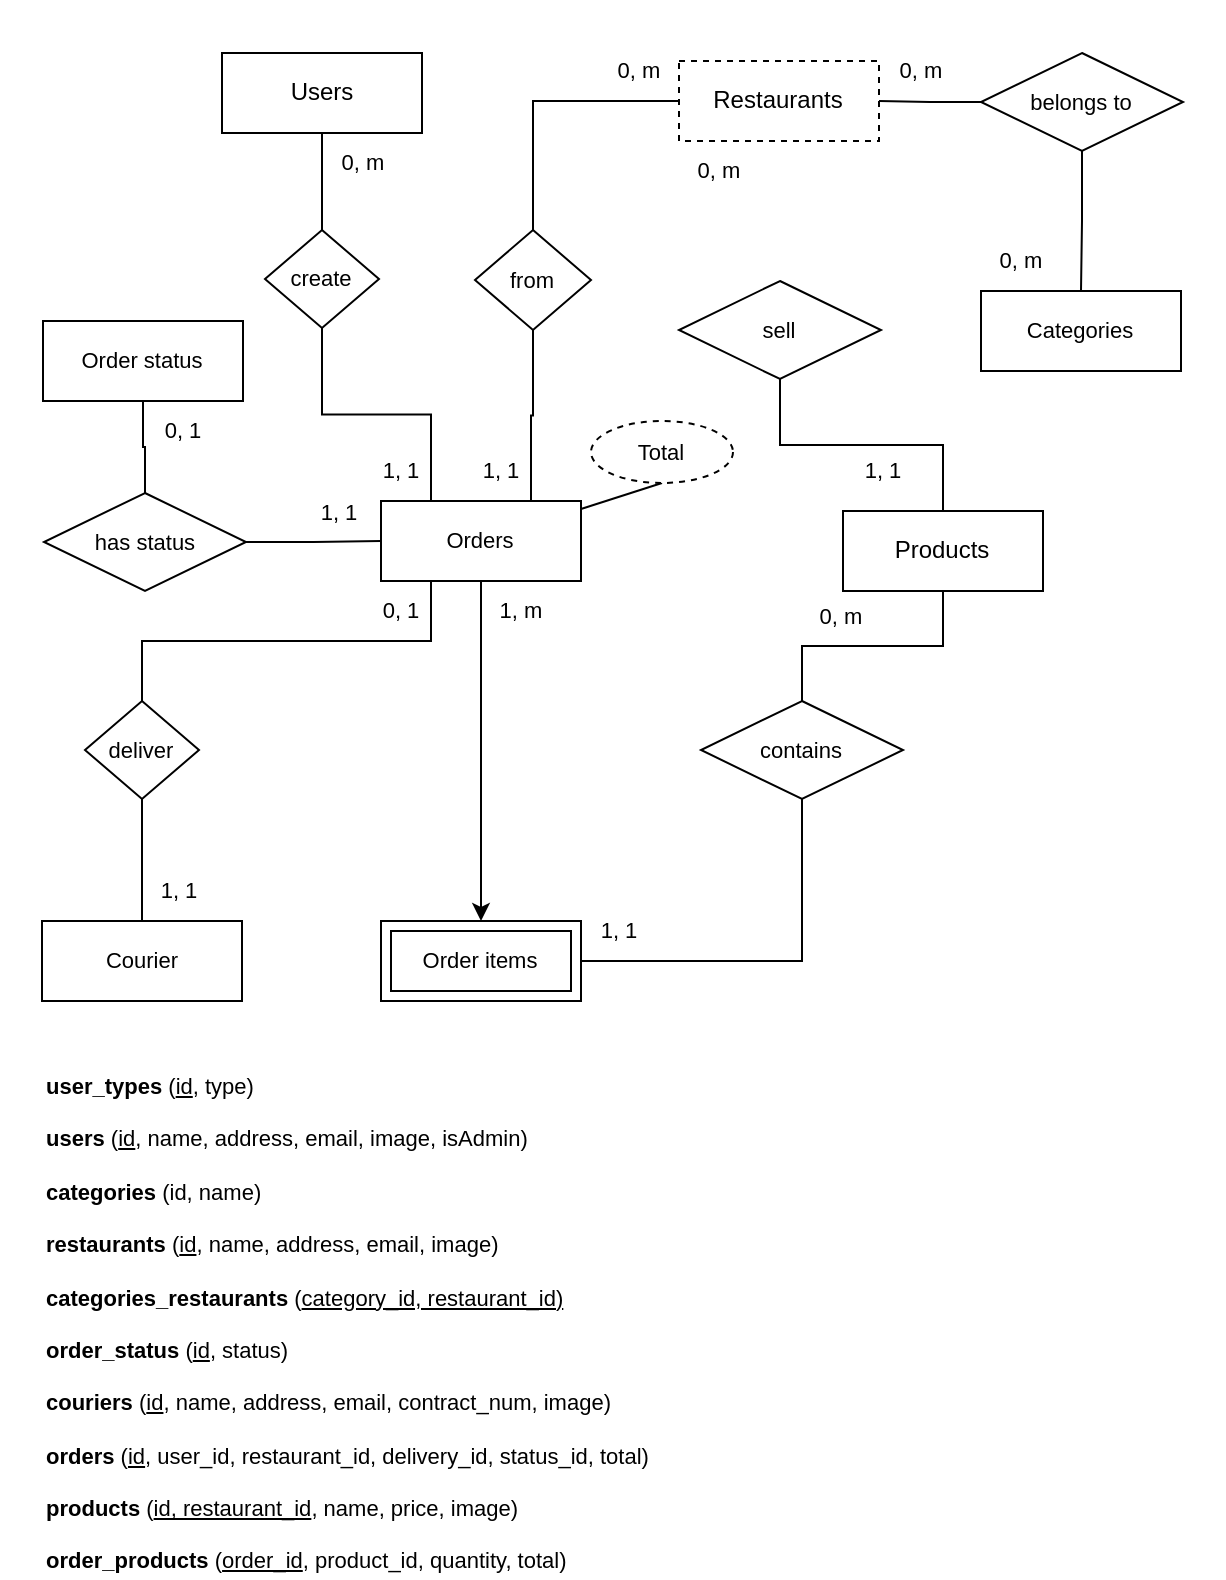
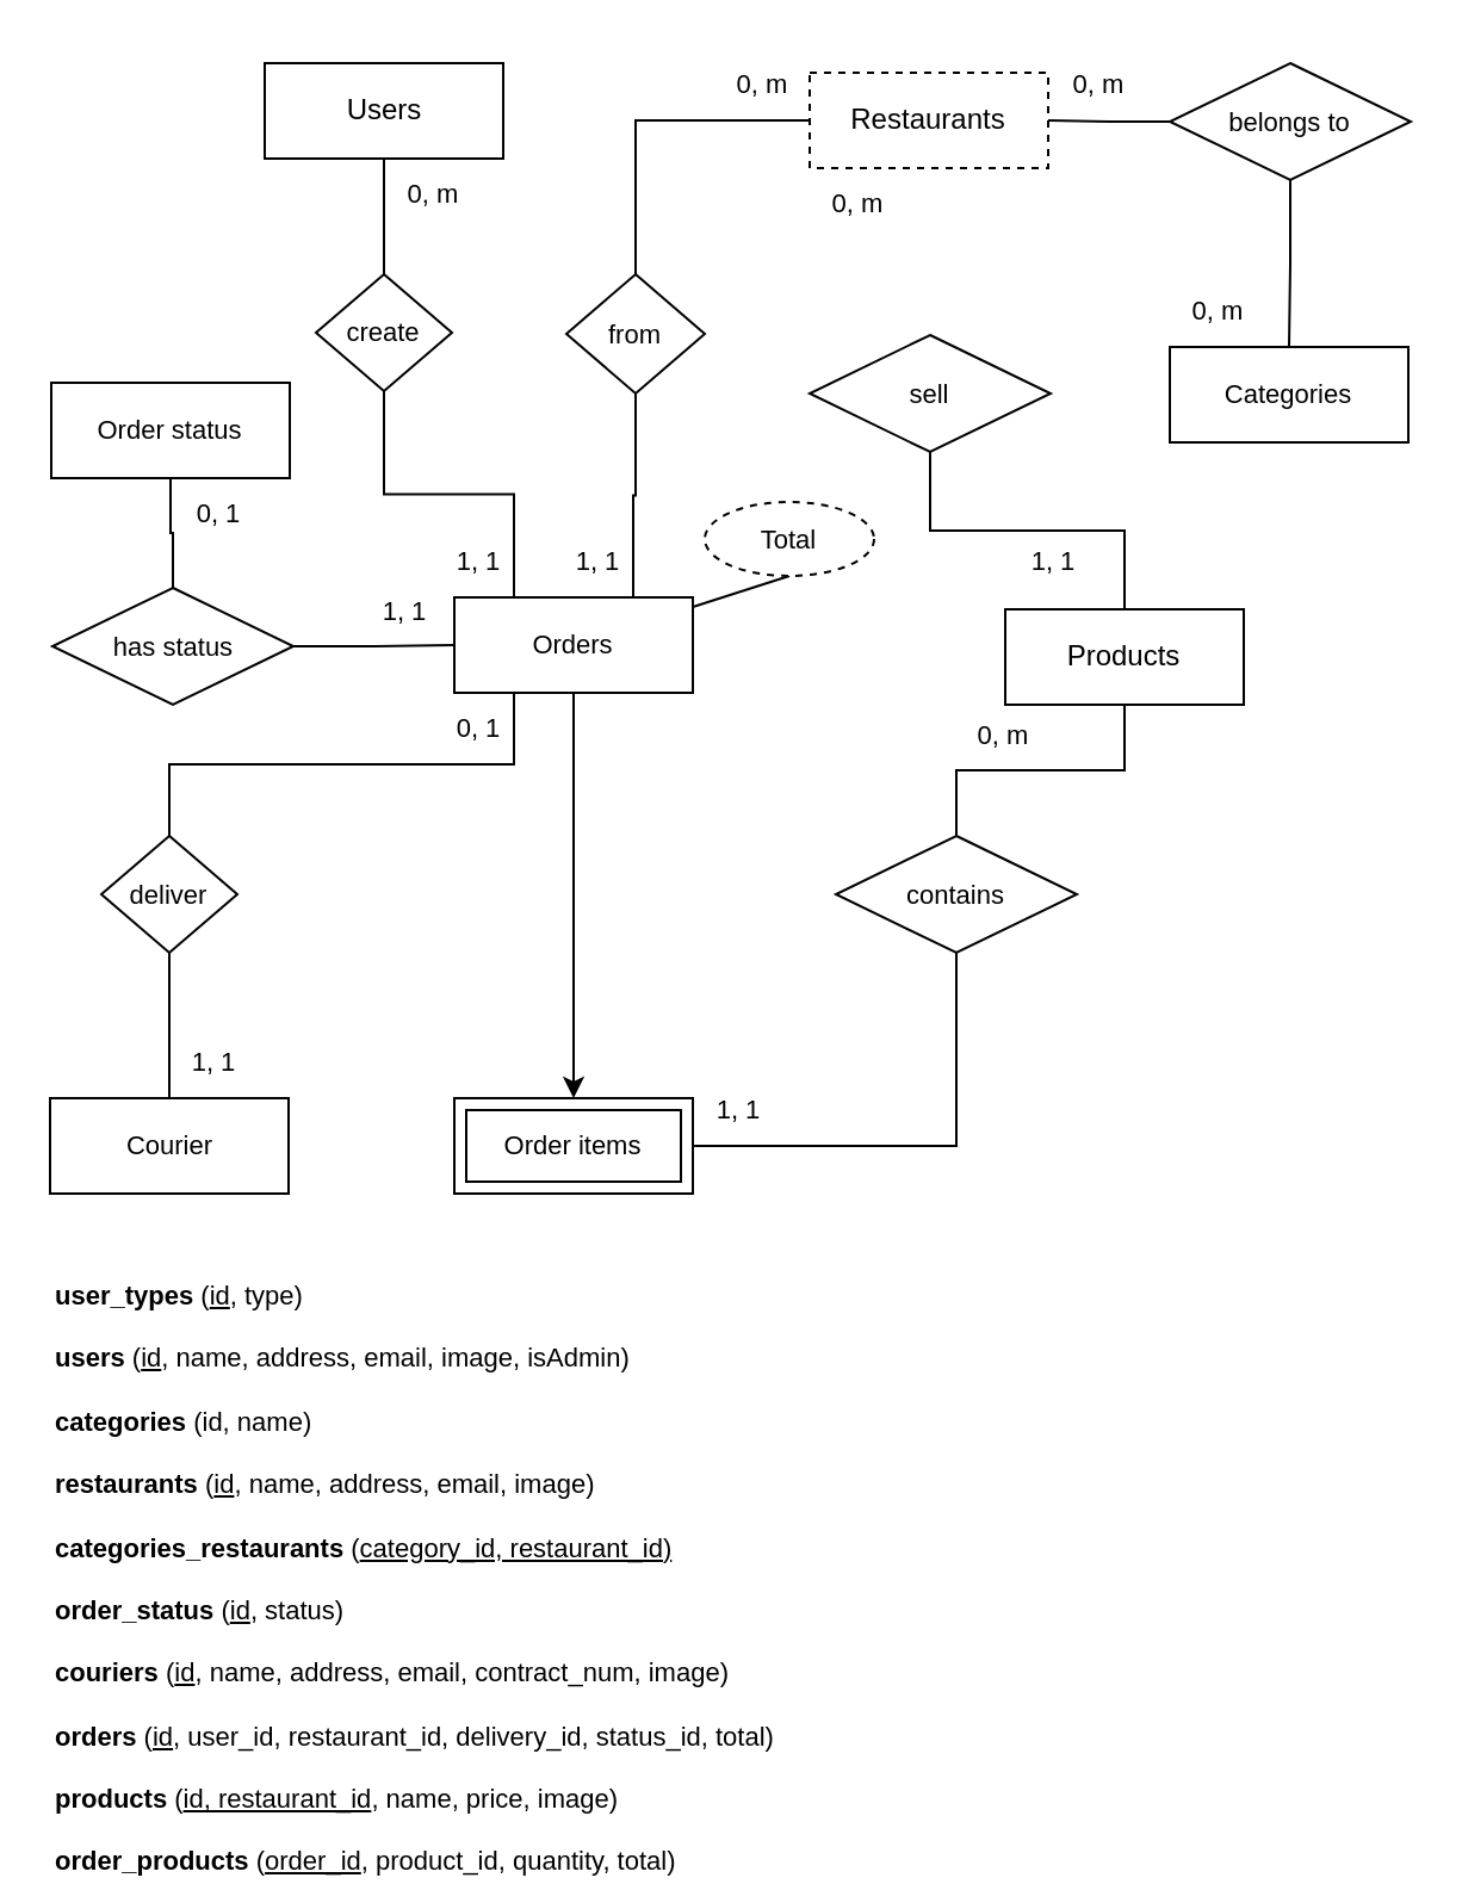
  <mxCell id="0" />
  <mxCell id="1" parent="0" />
  <mxCell id="2" value="Restaurants" style="whiteSpace=wrap;html=1;align=center;dashed=1;" vertex="1" parent="1"><mxGeometry x="339" y="30" width="100" height="40" as="geometry" /></mxCell>
  <mxCell id="3" value="Users" style="whiteSpace=wrap;html=1;align=center;" vertex="1" parent="1"><mxGeometry x="110.5" y="26" width="100" height="40" as="geometry" /></mxCell>
  <mxCell id="4" value="Products" style="whiteSpace=wrap;html=1;align=center;" vertex="1" parent="1"><mxGeometry x="421" y="255" width="100" height="40" as="geometry" /></mxCell>
  <mxCell id="5" style="edgeStyle=orthogonalEdgeStyle;shape=connector;rounded=0;orthogonalLoop=1;jettySize=auto;html=1;entryX=0.5;entryY=0;entryDx=0;entryDy=0;strokeColor=default;align=center;verticalAlign=middle;fontFamily=Helvetica;fontSize=11;fontColor=default;labelBackgroundColor=default;endArrow=none;endFill=0;" edge="1" parent="1" source="6" target="4"><mxGeometry relative="1" as="geometry" /></mxCell>
  <mxCell id="6" value="sell" style="shape=rhombus;perimeter=rhombusPerimeter;whiteSpace=wrap;html=1;align=center;fontFamily=Helvetica;fontSize=11;fontColor=default;labelBackgroundColor=default;" vertex="1" parent="1"><mxGeometry x="339" y="140" width="101" height="49" as="geometry" /></mxCell>
  <mxCell id="7" style="edgeStyle=orthogonalEdgeStyle;shape=connector;rounded=0;orthogonalLoop=1;jettySize=auto;html=1;entryX=0.5;entryY=1;entryDx=0;entryDy=0;strokeColor=default;align=center;verticalAlign=middle;fontFamily=Helvetica;fontSize=11;fontColor=default;labelBackgroundColor=default;endArrow=none;endFill=0;exitX=0.25;exitY=0;exitDx=0;exitDy=0;" edge="1" parent="1" source="10" target="12"><mxGeometry relative="1" as="geometry" /></mxCell>
  <mxCell id="8" style="edgeStyle=orthogonalEdgeStyle;shape=connector;rounded=0;orthogonalLoop=1;jettySize=auto;html=1;entryX=0.5;entryY=0;entryDx=0;entryDy=0;strokeColor=default;align=center;verticalAlign=middle;fontFamily=Helvetica;fontSize=11;fontColor=default;labelBackgroundColor=default;endArrow=classic;endFill=1;" edge="1" parent="1" source="10" target="13"><mxGeometry relative="1" as="geometry"><mxPoint x="239.5" y="350" as="targetPoint" /></mxGeometry></mxCell>
  <mxCell id="9" style="shape=connector;rounded=0;orthogonalLoop=1;jettySize=auto;html=1;entryX=0.5;entryY=1;entryDx=0;entryDy=0;strokeColor=default;align=center;verticalAlign=middle;fontFamily=Helvetica;fontSize=11;fontColor=default;labelBackgroundColor=default;endArrow=none;endFill=0;" edge="1" parent="1" source="10" target="17"><mxGeometry relative="1" as="geometry" /></mxCell>
  <mxCell id="10" value="Orders" style="whiteSpace=wrap;html=1;align=center;fontFamily=Helvetica;fontSize=11;fontColor=default;labelBackgroundColor=default;" vertex="1" parent="1"><mxGeometry x="190" y="250" width="100" height="40" as="geometry" /></mxCell>
  <mxCell id="11" style="edgeStyle=orthogonalEdgeStyle;shape=connector;rounded=0;orthogonalLoop=1;jettySize=auto;html=1;entryX=0.5;entryY=1;entryDx=0;entryDy=0;strokeColor=default;align=center;verticalAlign=middle;fontFamily=Helvetica;fontSize=11;fontColor=default;labelBackgroundColor=default;endArrow=none;endFill=0;" edge="1" parent="1" source="12" target="3"><mxGeometry relative="1" as="geometry" /></mxCell>
  <mxCell id="12" value="create" style="shape=rhombus;perimeter=rhombusPerimeter;whiteSpace=wrap;html=1;align=center;fontFamily=Helvetica;fontSize=11;fontColor=default;labelBackgroundColor=default;" vertex="1" parent="1"><mxGeometry x="132" y="114.5" width="57" height="49" as="geometry" /></mxCell>
  <mxCell id="13" value="Order items" style="shape=ext;margin=3;double=1;whiteSpace=wrap;html=1;align=center;fontFamily=Helvetica;fontSize=11;fontColor=default;labelBackgroundColor=default;" vertex="1" parent="1"><mxGeometry x="190" y="460" width="100" height="40" as="geometry" /></mxCell>
  <mxCell id="14" style="edgeStyle=orthogonalEdgeStyle;shape=connector;rounded=0;orthogonalLoop=1;jettySize=auto;html=1;entryX=0.5;entryY=1;entryDx=0;entryDy=0;strokeColor=default;align=center;verticalAlign=middle;fontFamily=Helvetica;fontSize=11;fontColor=default;labelBackgroundColor=default;endArrow=none;endFill=0;exitX=0.5;exitY=0;exitDx=0;exitDy=0;" edge="1" parent="1" source="16" target="4"><mxGeometry relative="1" as="geometry" /></mxCell>
  <mxCell id="15" style="edgeStyle=orthogonalEdgeStyle;shape=connector;rounded=0;orthogonalLoop=1;jettySize=auto;html=1;entryX=1;entryY=0.5;entryDx=0;entryDy=0;strokeColor=default;align=center;verticalAlign=middle;fontFamily=Helvetica;fontSize=11;fontColor=default;labelBackgroundColor=default;endArrow=none;endFill=0;exitX=0.5;exitY=1;exitDx=0;exitDy=0;" edge="1" parent="1" source="16" target="13"><mxGeometry relative="1" as="geometry" /></mxCell>
  <mxCell id="16" value="contains" style="shape=rhombus;perimeter=rhombusPerimeter;whiteSpace=wrap;html=1;align=center;fontFamily=Helvetica;fontSize=11;fontColor=default;labelBackgroundColor=default;" vertex="1" parent="1"><mxGeometry x="350" y="350" width="101" height="49" as="geometry" /></mxCell>
  <mxCell id="17" value="Total" style="ellipse;whiteSpace=wrap;html=1;align=center;dashed=1;fontFamily=Helvetica;fontSize=11;fontColor=default;labelBackgroundColor=default;" vertex="1" parent="1"><mxGeometry x="295" y="210" width="71" height="31" as="geometry" /></mxCell>
  <mxCell id="18" value="0, m" style="text;html=1;align=center;verticalAlign=middle;resizable=0;points=[];autosize=1;strokeColor=none;fillColor=none;fontFamily=Helvetica;fontSize=11;fontColor=default;labelBackgroundColor=default;" vertex="1" parent="1"><mxGeometry x="160.5" y="66" width="40" height="30" as="geometry" /></mxCell>
  <mxCell id="19" value="1, 1" style="text;html=1;align=center;verticalAlign=middle;resizable=0;points=[];autosize=1;strokeColor=none;fillColor=none;fontFamily=Helvetica;fontSize=11;fontColor=default;labelBackgroundColor=default;" vertex="1" parent="1"><mxGeometry x="180" y="220" width="40" height="30" as="geometry" /></mxCell>
- <mxCell id="20" value="1, m" style="text;html=1;align=center;verticalAlign=middle;resizable=0;points=[];autosize=1;strokeColor=none;fillColor=none;fontFamily=Helvetica;fontSize=11;fontColor=default;labelBackgroundColor=default;" vertex="1" parent="1"><mxGeometry x="240" y="290" width="40" height="30" as="geometry" /></mxCell>
  <mxCell id="21" value="1, 1" style="text;html=1;align=center;verticalAlign=middle;resizable=0;points=[];autosize=1;strokeColor=none;fillColor=none;fontFamily=Helvetica;fontSize=11;fontColor=default;labelBackgroundColor=default;" vertex="1" parent="1"><mxGeometry x="289" y="450" width="40" height="30" as="geometry" /></mxCell>
  <mxCell id="22" value="0, m" style="text;html=1;align=center;verticalAlign=middle;resizable=0;points=[];autosize=1;strokeColor=none;fillColor=none;fontFamily=Helvetica;fontSize=11;fontColor=default;labelBackgroundColor=default;" vertex="1" parent="1"><mxGeometry x="400" y="293" width="40" height="30" as="geometry" /></mxCell>
  <mxCell id="23" value="1, 1" style="text;html=1;align=center;verticalAlign=middle;resizable=0;points=[];autosize=1;strokeColor=none;fillColor=none;fontFamily=Helvetica;fontSize=11;fontColor=default;labelBackgroundColor=default;" vertex="1" parent="1"><mxGeometry x="421" y="220" width="40" height="30" as="geometry" /></mxCell>
  <mxCell id="24" value="0, m" style="text;html=1;align=center;verticalAlign=middle;resizable=0;points=[];autosize=1;strokeColor=none;fillColor=none;fontFamily=Helvetica;fontSize=11;fontColor=default;labelBackgroundColor=default;" vertex="1" parent="1"><mxGeometry x="339" y="70" width="40" height="30" as="geometry" /></mxCell>
  <mxCell id="25" value="&lt;div&gt;&lt;b&gt;user_types&lt;/b&gt; (&lt;u&gt;id&lt;/u&gt;, type)&lt;br&gt;&lt;/div&gt;&lt;div&gt;&lt;br&gt;&lt;/div&gt;&lt;b&gt;users&lt;/b&gt; (&lt;u&gt;id&lt;/u&gt;, name, address, email, image, isAdmin)&lt;div&gt;&lt;br&gt;&lt;/div&gt;&lt;div&gt;&lt;b&gt;categories&lt;/b&gt; (id, name)&lt;br&gt;&lt;div&gt;&lt;br&gt;&lt;/div&gt;&lt;div&gt;&lt;b&gt;restaurants&lt;/b&gt; (&lt;u&gt;id&lt;/u&gt;, name, address, email, image)&lt;/div&gt;&lt;div&gt;&lt;br&gt;&lt;/div&gt;&lt;div&gt;&lt;b&gt;categories_restaurants&lt;/b&gt; (&lt;u&gt;category_id, restaurant_id)&lt;/u&gt;&lt;/div&gt;&lt;div&gt;&lt;br&gt;&lt;/div&gt;&lt;div&gt;&lt;b&gt;order_status&lt;/b&gt; (&lt;u&gt;id&lt;/u&gt;, status)&lt;/div&gt;&lt;div&gt;&lt;br&gt;&lt;/div&gt;&lt;div&gt;&lt;b&gt;couriers&lt;/b&gt; (&lt;u&gt;id&lt;/u&gt;, name, address, email, contract_num, image)&lt;/div&gt;&lt;div&gt;&lt;br&gt;&lt;/div&gt;&lt;div&gt;&lt;b&gt;orders&lt;/b&gt; (&lt;u&gt;id&lt;/u&gt;, user_id, restaurant_id, delivery_id, status_id, total)&lt;/div&gt;&lt;div&gt;&lt;br&gt;&lt;/div&gt;&lt;div&gt;&lt;b&gt;products&lt;/b&gt; (&lt;u&gt;id, restaurant_id&lt;/u&gt;, name, price, image)&lt;/div&gt;&lt;div&gt;&lt;br&gt;&lt;/div&gt;&lt;div&gt;&lt;b&gt;order_products&lt;/b&gt;&amp;nbsp;(&lt;u&gt;order_id&lt;/u&gt;, product_id, quantity, total)&lt;/div&gt;&lt;/div&gt;" style="text;html=1;align=left;verticalAlign=top;whiteSpace=wrap;rounded=0;fontFamily=Helvetica;fontSize=11;fontColor=default;labelBackgroundColor=default;" vertex="1" parent="1"><mxGeometry x="21" y="530" width="339" height="190" as="geometry" /></mxCell>
  <mxCell id="26" style="edgeStyle=orthogonalEdgeStyle;shape=connector;rounded=0;orthogonalLoop=1;jettySize=auto;html=1;entryX=0.5;entryY=0;entryDx=0;entryDy=0;strokeColor=default;align=center;verticalAlign=middle;fontFamily=Helvetica;fontSize=11;fontColor=default;labelBackgroundColor=default;endArrow=none;endFill=0;" edge="1" parent="1" source="28" target="29"><mxGeometry relative="1" as="geometry" /></mxCell>
  <mxCell id="27" style="edgeStyle=orthogonalEdgeStyle;shape=connector;rounded=0;orthogonalLoop=1;jettySize=auto;html=1;entryX=1;entryY=0.5;entryDx=0;entryDy=0;strokeColor=default;align=center;verticalAlign=middle;fontFamily=Helvetica;fontSize=11;fontColor=default;labelBackgroundColor=default;endArrow=none;endFill=0;" edge="1" parent="1" source="28" target="2"><mxGeometry relative="1" as="geometry" /></mxCell>
  <mxCell id="28" value="belongs to" style="shape=rhombus;perimeter=rhombusPerimeter;whiteSpace=wrap;html=1;align=center;fontFamily=Helvetica;fontSize=11;fontColor=default;labelBackgroundColor=default;" vertex="1" parent="1"><mxGeometry x="490" y="26" width="101" height="49" as="geometry" /></mxCell>
  <mxCell id="29" value="Categories" style="whiteSpace=wrap;html=1;align=center;fontFamily=Helvetica;fontSize=11;fontColor=default;labelBackgroundColor=default;" vertex="1" parent="1"><mxGeometry x="490" y="145" width="100" height="40" as="geometry" /></mxCell>
  <mxCell id="30" value="0, m" style="text;html=1;align=center;verticalAlign=middle;resizable=0;points=[];autosize=1;strokeColor=none;fillColor=none;fontFamily=Helvetica;fontSize=11;fontColor=default;labelBackgroundColor=default;" vertex="1" parent="1"><mxGeometry x="440" y="20" width="40" height="30" as="geometry" /></mxCell>
  <mxCell id="31" value="0, m" style="text;html=1;align=center;verticalAlign=middle;resizable=0;points=[];autosize=1;strokeColor=none;fillColor=none;fontFamily=Helvetica;fontSize=11;fontColor=default;labelBackgroundColor=default;" vertex="1" parent="1"><mxGeometry x="490" y="114.5" width="40" height="30" as="geometry" /></mxCell>
  <mxCell id="32" style="edgeStyle=orthogonalEdgeStyle;shape=connector;rounded=0;orthogonalLoop=1;jettySize=auto;html=1;entryX=0.5;entryY=1;entryDx=0;entryDy=0;strokeColor=default;align=center;verticalAlign=middle;fontFamily=Helvetica;fontSize=11;fontColor=default;labelBackgroundColor=default;endArrow=none;endFill=0;exitX=0.5;exitY=0;exitDx=0;exitDy=0;" edge="1" parent="1" target="34" source="43"><mxGeometry relative="1" as="geometry"><mxPoint x="91" y="444.48" as="sourcePoint" /></mxGeometry></mxCell>
  <mxCell id="33" style="edgeStyle=orthogonalEdgeStyle;shape=connector;rounded=0;orthogonalLoop=1;jettySize=auto;html=1;entryX=0.25;entryY=1;entryDx=0;entryDy=0;strokeColor=default;align=center;verticalAlign=middle;fontFamily=Helvetica;fontSize=11;fontColor=default;labelBackgroundColor=default;endArrow=none;endFill=0;exitX=0.5;exitY=0;exitDx=0;exitDy=0;" edge="1" parent="1" source="34" target="10"><mxGeometry relative="1" as="geometry"><mxPoint x="89.82" y="304.52" as="targetPoint" /></mxGeometry></mxCell>
  <mxCell id="34" value="deliver" style="shape=rhombus;perimeter=rhombusPerimeter;whiteSpace=wrap;html=1;align=center;fontFamily=Helvetica;fontSize=11;fontColor=default;labelBackgroundColor=default;" vertex="1" parent="1"><mxGeometry x="42" y="350" width="57" height="49" as="geometry" /></mxCell>
  <mxCell id="35" value="1, 1" style="text;html=1;align=center;verticalAlign=middle;resizable=0;points=[];autosize=1;strokeColor=none;fillColor=none;fontFamily=Helvetica;fontSize=11;fontColor=default;labelBackgroundColor=default;" vertex="1" parent="1"><mxGeometry x="68.5" y="430" width="40" height="30" as="geometry" /></mxCell>
  <mxCell id="36" value="0, 1" style="text;html=1;align=center;verticalAlign=middle;resizable=0;points=[];autosize=1;strokeColor=none;fillColor=none;fontFamily=Helvetica;fontSize=11;fontColor=default;labelBackgroundColor=default;" vertex="1" parent="1"><mxGeometry x="180" y="290" width="40" height="30" as="geometry" /></mxCell>
  <mxCell id="37" style="edgeStyle=orthogonalEdgeStyle;shape=connector;rounded=0;orthogonalLoop=1;jettySize=auto;html=1;entryX=0.5;entryY=0;entryDx=0;entryDy=0;strokeColor=default;align=center;verticalAlign=middle;fontFamily=Helvetica;fontSize=11;fontColor=default;labelBackgroundColor=default;endArrow=none;endFill=0;" edge="1" parent="1" source="38" target="40"><mxGeometry relative="1" as="geometry" /></mxCell>
  <mxCell id="38" value="Order status" style="whiteSpace=wrap;html=1;align=center;fontFamily=Helvetica;fontSize=11;fontColor=default;labelBackgroundColor=default;" vertex="1" parent="1"><mxGeometry x="21" y="160" width="100" height="40" as="geometry" /></mxCell>
  <mxCell id="39" style="edgeStyle=orthogonalEdgeStyle;shape=connector;rounded=0;orthogonalLoop=1;jettySize=auto;html=1;entryX=0;entryY=0.5;entryDx=0;entryDy=0;strokeColor=default;align=center;verticalAlign=middle;fontFamily=Helvetica;fontSize=11;fontColor=default;labelBackgroundColor=default;endArrow=none;endFill=0;" edge="1" parent="1" source="40" target="10"><mxGeometry relative="1" as="geometry" /></mxCell>
  <mxCell id="40" value="has status" style="shape=rhombus;perimeter=rhombusPerimeter;whiteSpace=wrap;html=1;align=center;fontFamily=Helvetica;fontSize=11;fontColor=default;labelBackgroundColor=default;" vertex="1" parent="1"><mxGeometry x="21.5" y="246" width="101" height="49" as="geometry" /></mxCell>
  <mxCell id="41" value="1, 1" style="text;html=1;align=center;verticalAlign=middle;resizable=0;points=[];autosize=1;strokeColor=none;fillColor=none;fontFamily=Helvetica;fontSize=11;fontColor=default;labelBackgroundColor=default;" vertex="1" parent="1"><mxGeometry x="149" y="241" width="40" height="30" as="geometry" /></mxCell>
  <mxCell id="42" value="0, 1" style="text;html=1;align=center;verticalAlign=middle;resizable=0;points=[];autosize=1;strokeColor=none;fillColor=none;fontFamily=Helvetica;fontSize=11;fontColor=default;labelBackgroundColor=default;" vertex="1" parent="1"><mxGeometry x="70.5" y="200" width="40" height="30" as="geometry" /></mxCell>
  <mxCell id="43" value="Courier" style="whiteSpace=wrap;html=1;align=center;fontFamily=Helvetica;fontSize=11;labelBackgroundColor=default;" vertex="1" parent="1"><mxGeometry x="20.5" y="460" width="100" height="40" as="geometry" /></mxCell>
  <mxCell id="44" style="edgeStyle=orthogonalEdgeStyle;shape=connector;rounded=0;orthogonalLoop=1;jettySize=auto;html=1;entryX=0;entryY=0.5;entryDx=0;entryDy=0;strokeColor=default;align=center;verticalAlign=middle;fontFamily=Helvetica;fontSize=11;fontColor=default;labelBackgroundColor=default;endArrow=none;endFill=0;exitX=0.5;exitY=0;exitDx=0;exitDy=0;" edge="1" parent="1" source="46" target="2"><mxGeometry relative="1" as="geometry" /></mxCell>
  <mxCell id="45" style="edgeStyle=orthogonalEdgeStyle;shape=connector;rounded=0;orthogonalLoop=1;jettySize=auto;html=1;entryX=0.75;entryY=0;entryDx=0;entryDy=0;strokeColor=default;align=center;verticalAlign=middle;fontFamily=Helvetica;fontSize=11;fontColor=default;labelBackgroundColor=default;endArrow=none;endFill=0;" edge="1" parent="1" source="46" target="10"><mxGeometry relative="1" as="geometry" /></mxCell>
  <mxCell id="46" value="from" style="shape=rhombus;perimeter=rhombusPerimeter;whiteSpace=wrap;html=1;align=center;fontFamily=Helvetica;fontSize=11;fontColor=default;labelBackgroundColor=default;" vertex="1" parent="1"><mxGeometry x="237" y="114.5" width="58" height="50" as="geometry" /></mxCell>
  <mxCell id="47" value="0, m" style="text;html=1;align=center;verticalAlign=middle;resizable=0;points=[];autosize=1;strokeColor=none;fillColor=none;fontFamily=Helvetica;fontSize=11;fontColor=default;labelBackgroundColor=default;" vertex="1" parent="1"><mxGeometry x="299" y="20" width="40" height="30" as="geometry" /></mxCell>
  <mxCell id="48" value="1, 1" style="text;html=1;align=center;verticalAlign=middle;resizable=0;points=[];autosize=1;strokeColor=none;fillColor=none;fontFamily=Helvetica;fontSize=11;fontColor=default;labelBackgroundColor=default;" vertex="1" parent="1"><mxGeometry x="230" y="220" width="40" height="30" as="geometry" /></mxCell>
